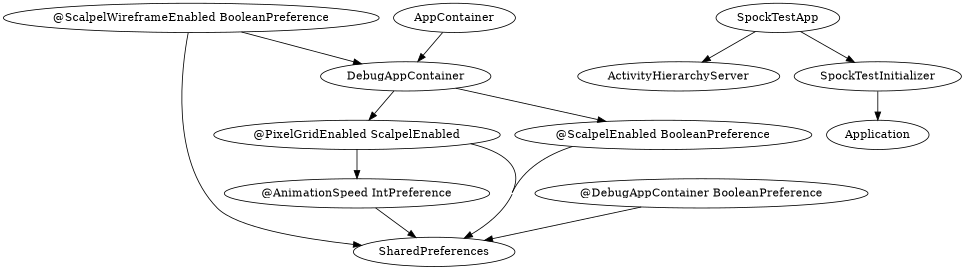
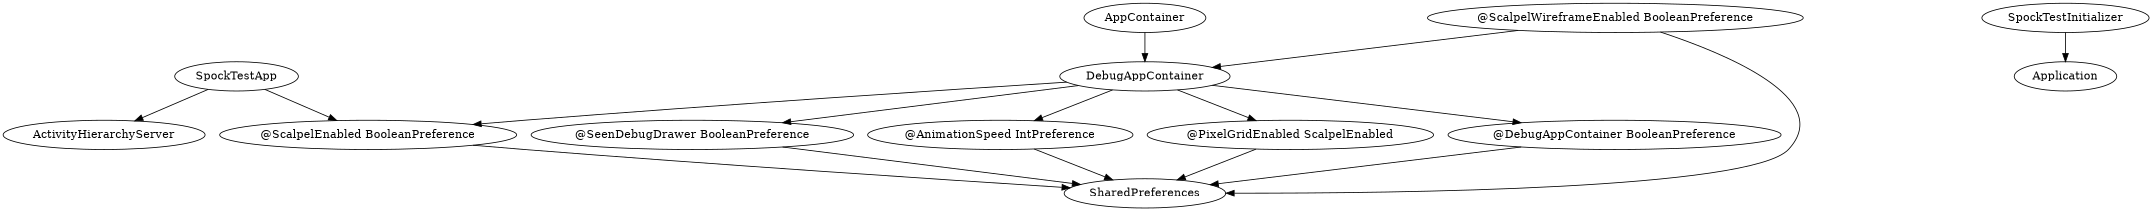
  digraph {
    concentrate=true
    n1 [label="@AnimationSpeed IntPreference"]
    SharedPreferences
    n3 [label="@PixelGridEnabled ScalpelEnabled"]
    n4 [label="@DebugAppContainer BooleanPreference"]
    n5 [label="@ScalpelEnabled BooleanPreference"]
    n6 [label="@ScalpelWireframeEnabled BooleanPreference"]
    DebugAppContainer
+   n8 [label="@SeenDebugDrawer BooleanPreference"]
    AppContainer
    SpockTestApp
    ActivityHierarchyServer
    SpockTestInitializer
    Application
    n1 -> SharedPreferences
    n3 -> SharedPreferences
    n4 -> SharedPreferences
    n5 -> SharedPreferences
    n6 -> SharedPreferences
    n6 -> DebugAppContainer
-   n3 -> n1
+   DebugAppContainer -> n1
    DebugAppContainer -> n3
+   DebugAppContainer -> n4
    DebugAppContainer -> n5
+   DebugAppContainer -> n8
+   n8 -> SharedPreferences
    AppContainer -> DebugAppContainer
    SpockTestApp -> ActivityHierarchyServer
-   SpockTestApp -> SpockTestInitializer
+   SpockTestApp -> n5
    SpockTestInitializer -> Application
  }
